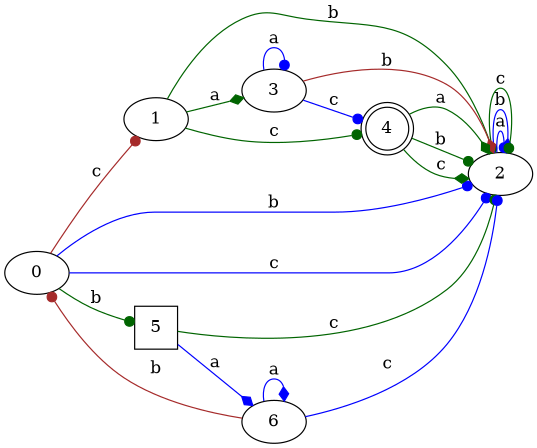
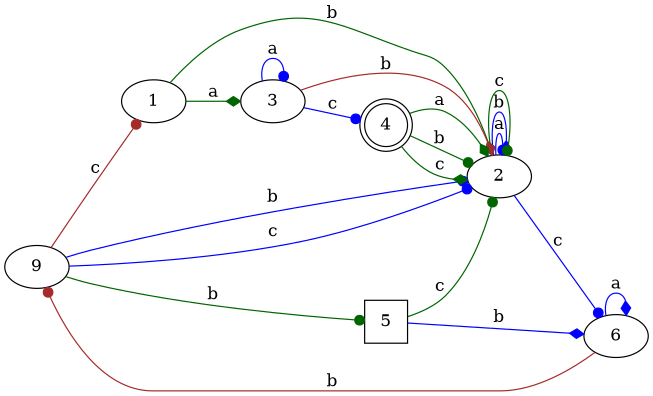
  digraph {
    rankdir=LR
    edge [arrowhead=dot color=blue]
-   0
+   0 [label=9]
    1
    2
    5 [shape=square]
    3
    4 [shape=doublecircle]
    6
    0 -> 1 [color=brown label=c]
    0 -> 2 [label=b]
    0 -> 2 [label=c]
    0 -> 5 [color=darkgreen label=b]
-   1 -> 2 [color=darkgreen label=b]
+   1 -> 2 [arrowhead=diamond color=darkgreen label=b]
    1 -> 3 [arrowhead=diamond color=darkgreen label=a]
-   1 -> 4 [color=darkgreen label=c]
    2 -> 2 [label=a]
    2 -> 2 [arrowhead=diamond label=b]
    2 -> 2 [color=darkgreen label=c]
    5 -> 2 [color=darkgreen label=c]
-   5 -> 6 [arrowhead=diamond label=a]
+   5 -> 6 [arrowhead=diamond label=b]
    3 -> 2 [arrowhead=diamond color=brown label=b]
    3 -> 3 [label=a]
    3 -> 4 [label=c]
    4 -> 2 [arrowhead=diamond color=darkgreen label=a]
    4 -> 2 [color=darkgreen label=b]
    4 -> 2 [arrowhead=diamond color=darkgreen label=c]
    6 -> 0 [color=brown label=b]
-   6 -> 2 [label=c]
+   2 -> 6 [label=c]
    6 -> 6 [arrowhead=diamond label=a]
  }
